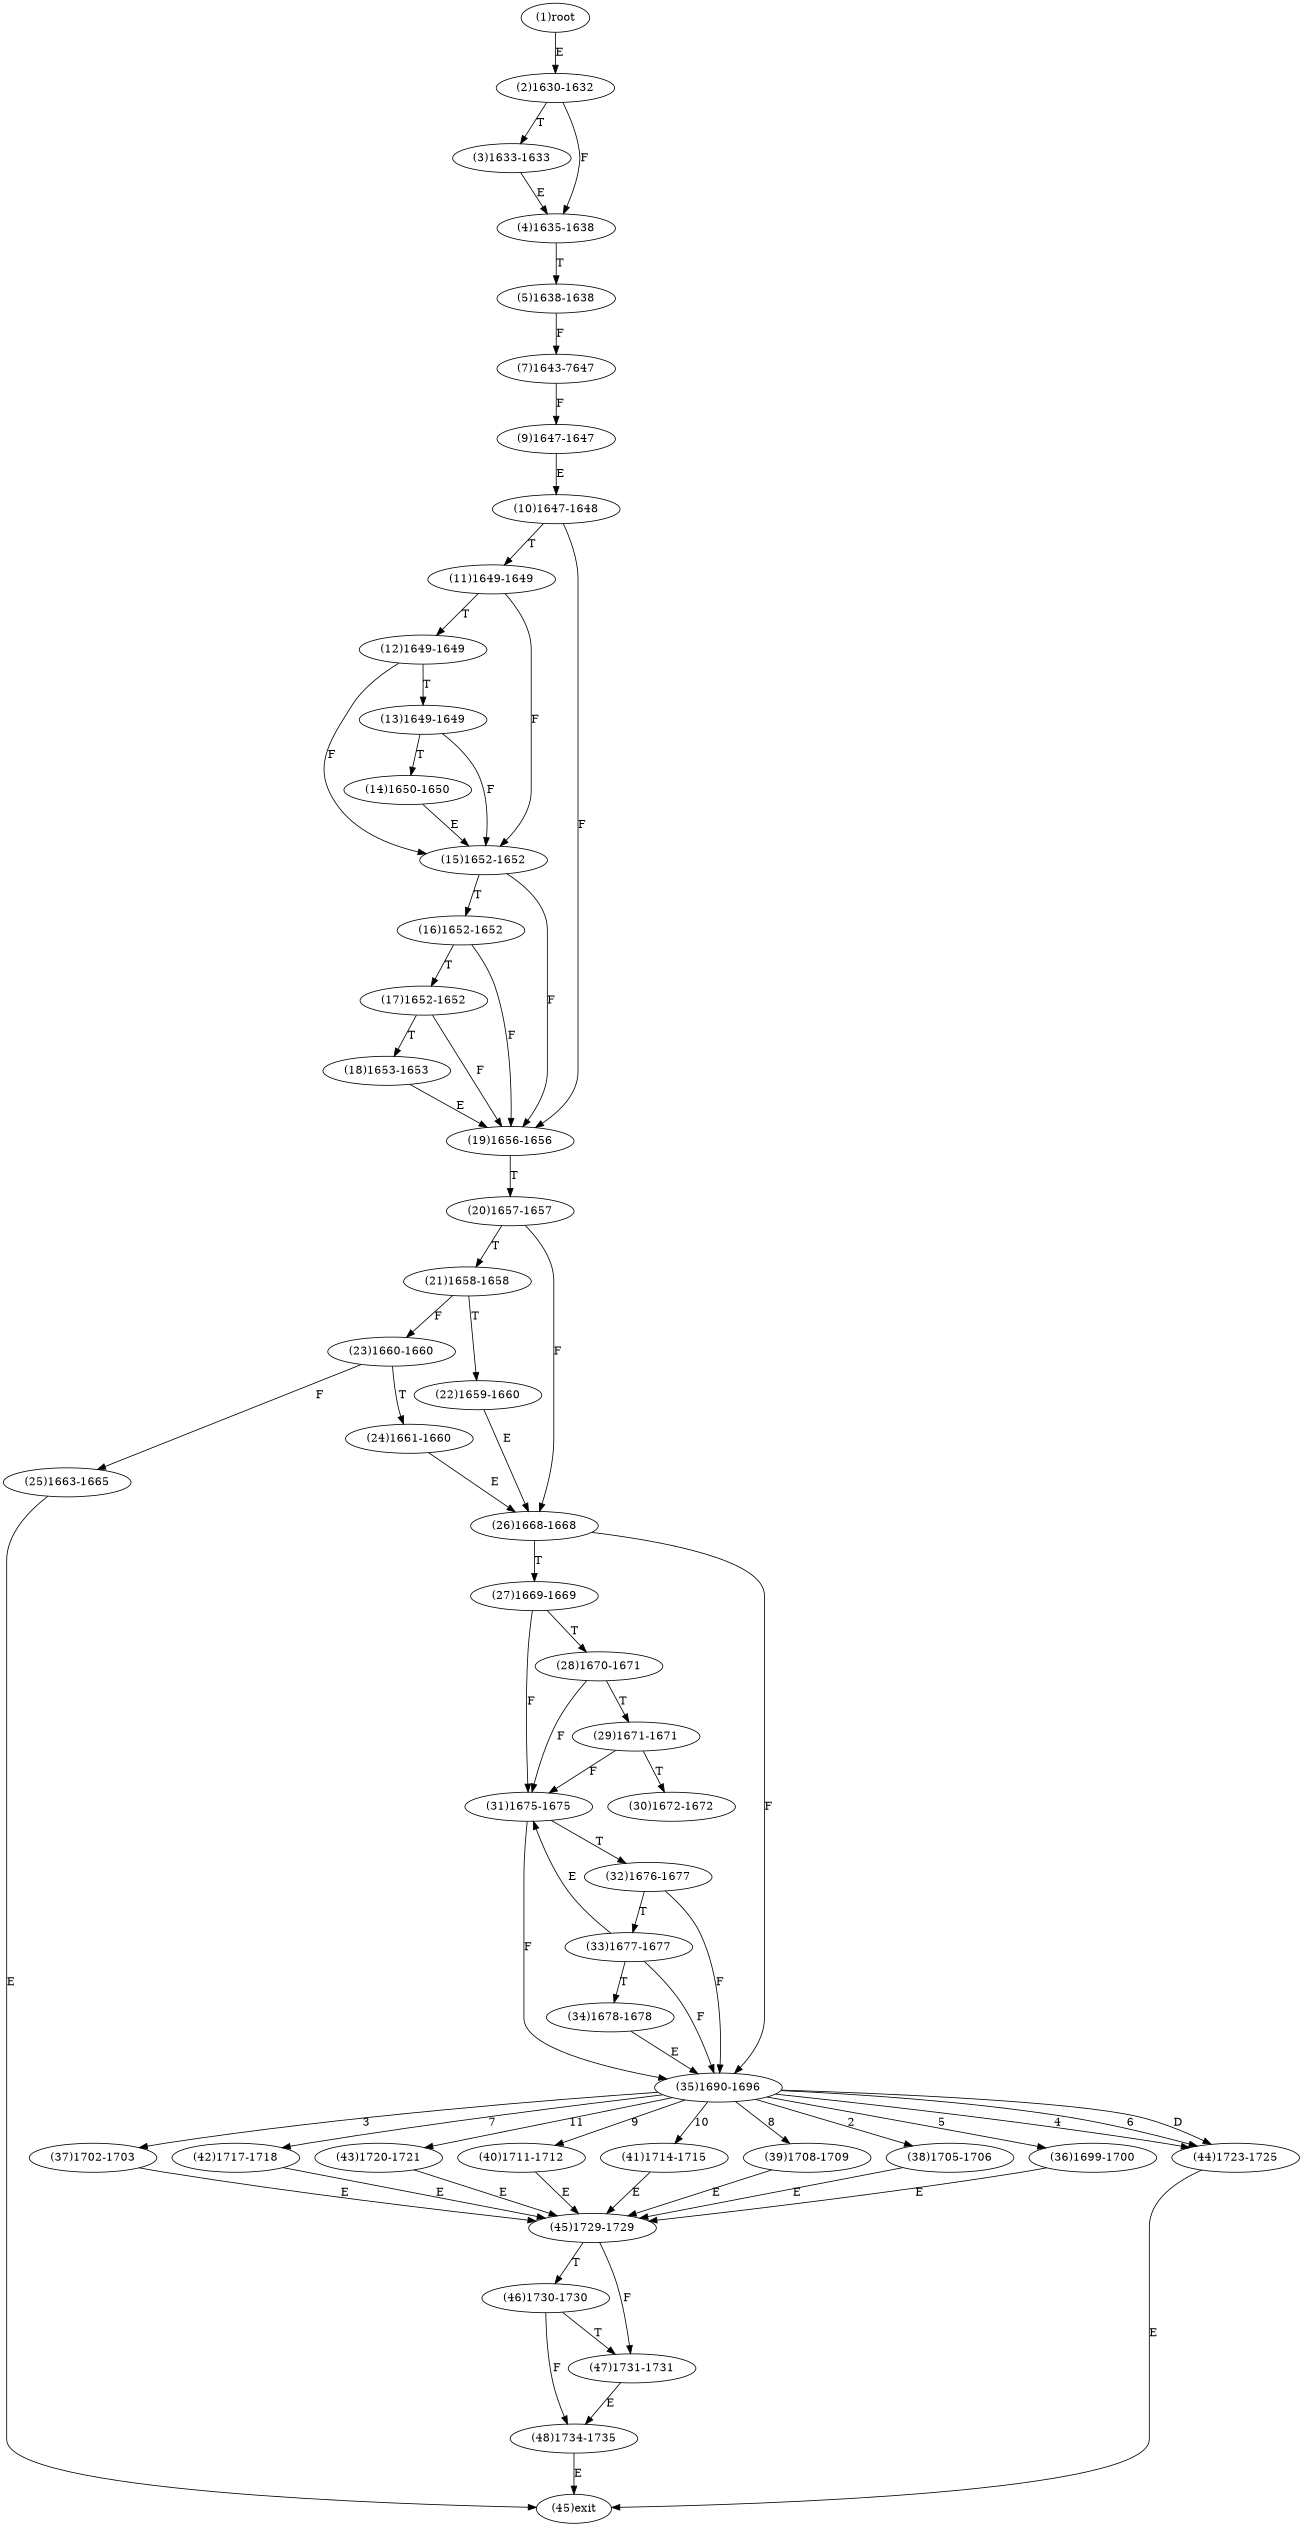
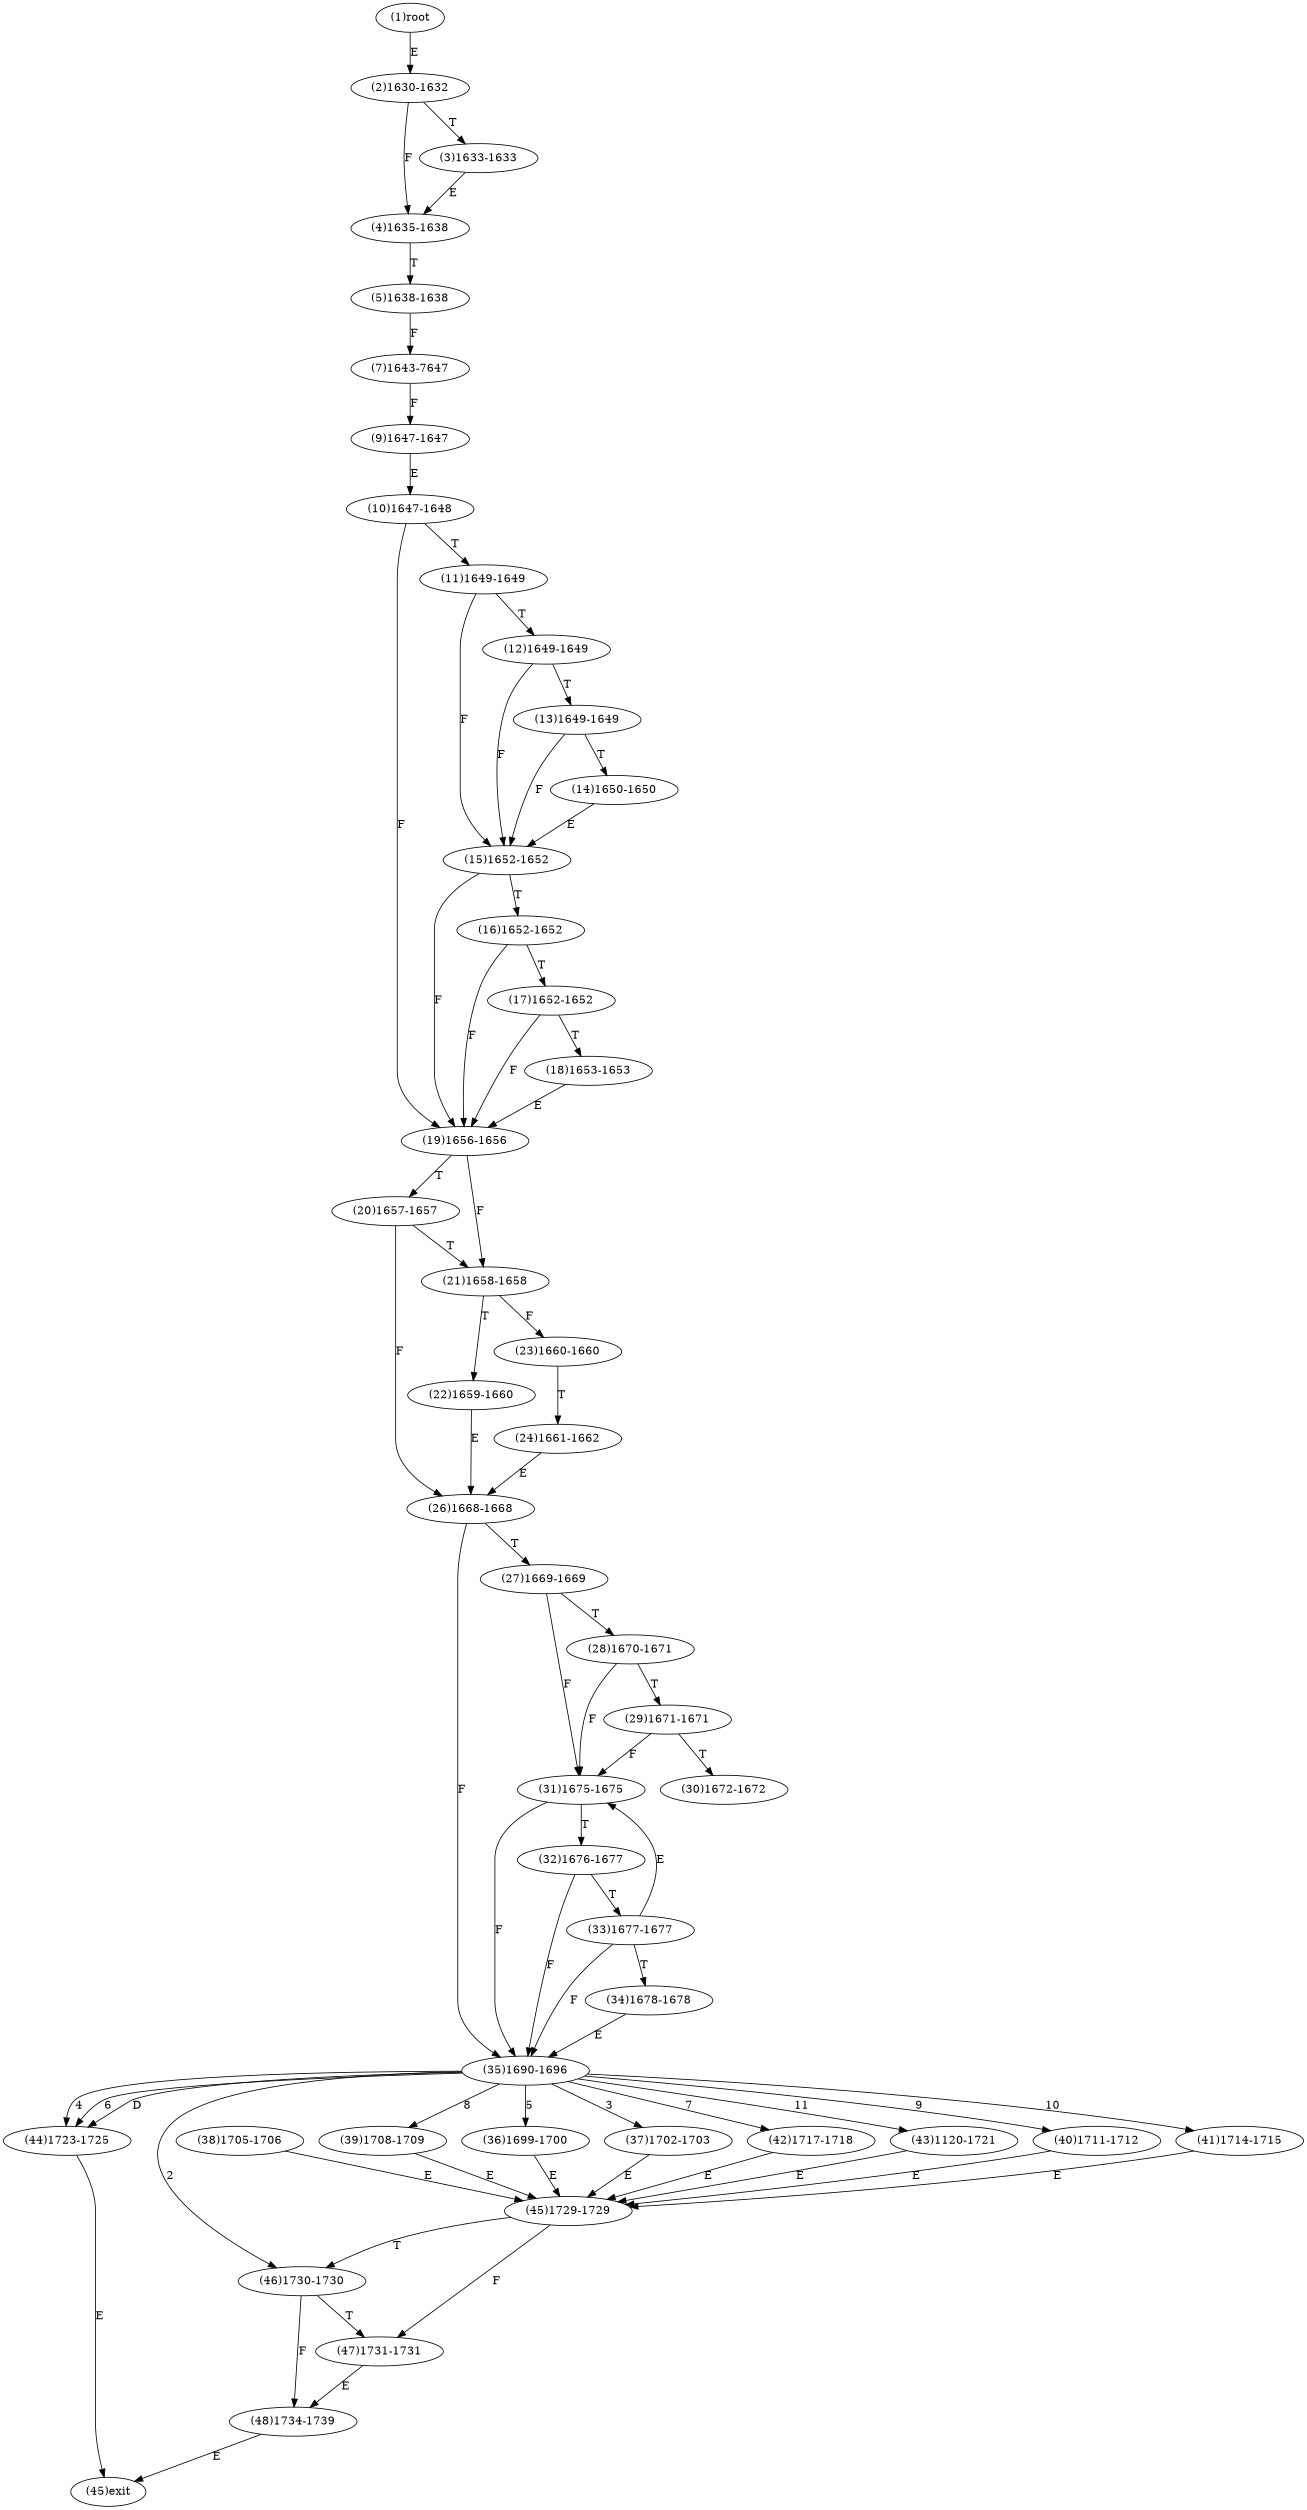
  digraph {
    n1 [label="(1)root"]
    n2 [label="(2)1630-1632"]
    n3 [label="(3)1633-1633"]
    n4 [label="(4)1635-1638"]
    n5 [label="(5)1638-1638"]
    n6 [label="(7)1643-7647"]
    n7 [label="(9)1647-1647"]
    n8 [label="(45)exit"]
    n9 [label="(10)1647-1648"]
    n10 [label="(11)1649-1649"]
    n11 [label="(19)1656-1656"]
    n12 [label="(12)1649-1649"]
    n13 [label="(15)1652-1652"]
    n14 [label="(21)1658-1658"]
    n15 [label="(20)1657-1657"]
    n16 [label="(13)1649-1649"]
    n17 [label="(16)1652-1652"]
    n18 [label="(14)1650-1650"]
    n19 [label="(17)1652-1652"]
    n20 [label="(18)1653-1653"]
    n21 [label="(23)1660-1660"]
    n22 [label="(22)1659-1660"]
    n23 [label="(26)1668-1668"]
-   n24 [label="(25)1663-1665"]
-   n25 [label="(24)1661-1660"]
+   n25 [label="(24)1661-1662"]
    n26 [label="(27)1669-1669"]
    n27 [label="(35)1690-1696"]
    n28 [label="(28)1670-1671"]
    n29 [label="(31)1675-1675"]
    n30 [label="(29)1671-1671"]
    n31 [label="(32)1676-1677"]
    n32 [label="(38)1705-1706"]
    n33 [label="(39)1708-1709"]
    n34 [label="(36)1699-1700"]
    n35 [label="(37)1702-1703"]
    n36 [label="(42)1717-1718"]
-   n37 [label="(43)1720-1721"]
+   n37 [label="(43)1120-1721"]
    n38 [label="(40)1711-1712"]
    n39 [label="(41)1714-1715"]
    n40 [label="(44)1723-1725"]
    n41 [label="(30)1672-1672"]
    n42 [label="(33)1677-1677"]
    n43 [label="(34)1678-1678"]
    n44 [label="(45)1729-1729"]
    n45 [label="(46)1730-1730"]
    n46 [label="(47)1731-1731"]
-   n47 [label="(48)1734-1735"]
+   n47 [label="(48)1734-1739"]
    n1 -> n2 [label=E]
    n2 -> n3 [label=T]
    n2 -> n4 [label=F]
    n3 -> n4 [label=E]
    n4 -> n5 [label=T]
    n5 -> n6 [label=F]
    n6 -> n7 [label=F]
    n7 -> n9 [label=E]
    n9 -> n10 [label=T]
    n9 -> n11 [label=F]
    n10 -> n12 [label=T]
    n10 -> n13 [label=F]
+   n11 -> n14 [label=F]
    n11 -> n15 [label=T]
    n12 -> n13 [label=F]
    n12 -> n16 [label=T]
    n13 -> n11 [label=F]
    n13 -> n17 [label=T]
    n14 -> n21 [label=F]
    n14 -> n22 [label=T]
    n15 -> n14 [label=T]
    n15 -> n23 [label=F]
    n16 -> n13 [label=F]
    n16 -> n18 [label=T]
    n17 -> n11 [label=F]
    n17 -> n19 [label=T]
    n18 -> n13 [label=E]
    n19 -> n11 [label=F]
    n19 -> n20 [label=T]
    n20 -> n11 [label=E]
-   n21 -> n24 [label=F]
    n21 -> n25 [label=T]
    n22 -> n23 [label=E]
    n23 -> n26 [label=T]
    n23 -> n27 [label=F]
-   n24 -> n8 [label=E]
    n25 -> n23 [label=E]
    n26 -> n28 [label=T]
    n26 -> n29 [label=F]
-   n27 -> n32 [label=2]
+   n27 -> n45 [label=2]
    n27 -> n33 [label=8]
    n27 -> n34 [label=5]
    n27 -> n35 [label=3]
    n27 -> n36 [label=7]
    n27 -> n37 [label=11]
    n27 -> n38 [label=9]
    n27 -> n39 [label=10]
    n27 -> n40 [label=4]
    n27 -> n40 [label=6]
    n27 -> n40 [label=D]
    n28 -> n29 [label=F]
    n28 -> n30 [label=T]
    n29 -> n27 [label=F]
    n29 -> n31 [label=T]
    n30 -> n29 [label=F]
    n30 -> n41 [label=T]
    n31 -> n27 [label=F]
    n31 -> n42 [label=T]
    n32 -> n44 [label=E]
    n33 -> n44 [label=E]
    n34 -> n44 [label=E]
    n35 -> n44 [label=E]
    n36 -> n44 [label=E]
    n37 -> n44 [label=E]
    n38 -> n44 [label=E]
    n39 -> n44 [label=E]
    n40 -> n8 [label=E]
    n42 -> n27 [label=F]
    n42 -> n29 [label=E]
    n42 -> n43 [label=T]
    n43 -> n27 [label=E]
    n44 -> n45 [label=T]
    n44 -> n46 [label=F]
    n45 -> n46 [label=T]
    n45 -> n47 [label=F]
    n46 -> n47 [label=E]
    n47 -> n8 [label=E]
  }
